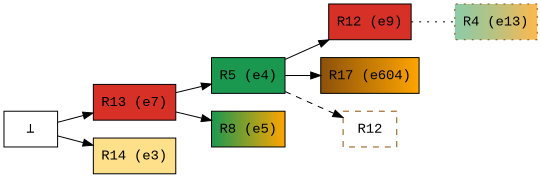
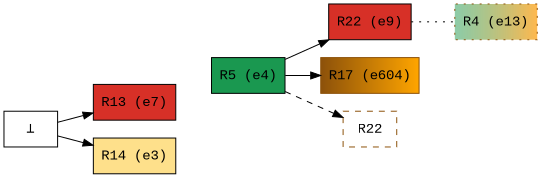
  digraph {
    fontname="Liberation Mono"
    rankdir=LR
    node [color=black fillcolor="#d73027:#d73027" fontname="Liberation Mono" shape=box style=filled]
    edge [fontname="Liberation Mono"]
    n1 [label="R13 (e7)"]
    n2 [fillcolor="#1a9850:#1a9850" label="R5 (e4)"]
-   n3 [fillcolor="#1a9850:orange" label="R8 (e5)"]
-   n4 [label="R12 (e9)"]
-   n5 [fillcolor="#8c510a:orange" label="R17 (e604)"]
-   n6 [color="#8c510a" fillcolor=transparent label=R12 style=dashed]
+   n4 [label="R22 (e9)"]
+   n5 [color="#8c510a" fillcolor="#8c510a:orange" label="R17 (e604)"]
+   n6 [color="#8c510a" fillcolor=transparent label=R22 style=dashed]
    n7 [color="#8c510a" fillcolor="#1a98507f:#ff9900b1" label="R4 (e13)" style="filled,dotted"]
    n8 [fillcolor=white label="⊥" color=""]
    n9 [fillcolor="#fee08b:#fee08b" label="R14 (e3)"]
-   n1 -> n2
-   n1 -> n3
    n2 -> n4
    n2 -> n5
    n2 -> n6 [color=black style=dashed]
    n4 -> n7 [arrowhead=none style=dotted]
    n8 -> n1
    n8 -> n9
  }
